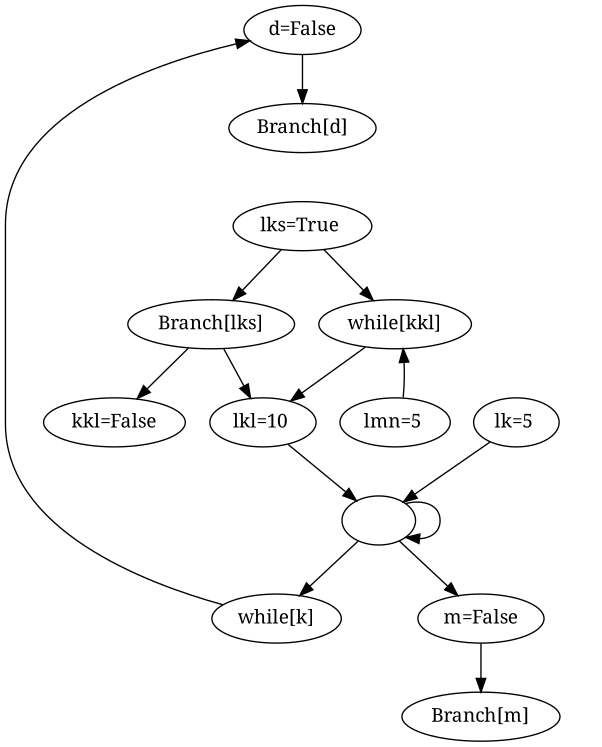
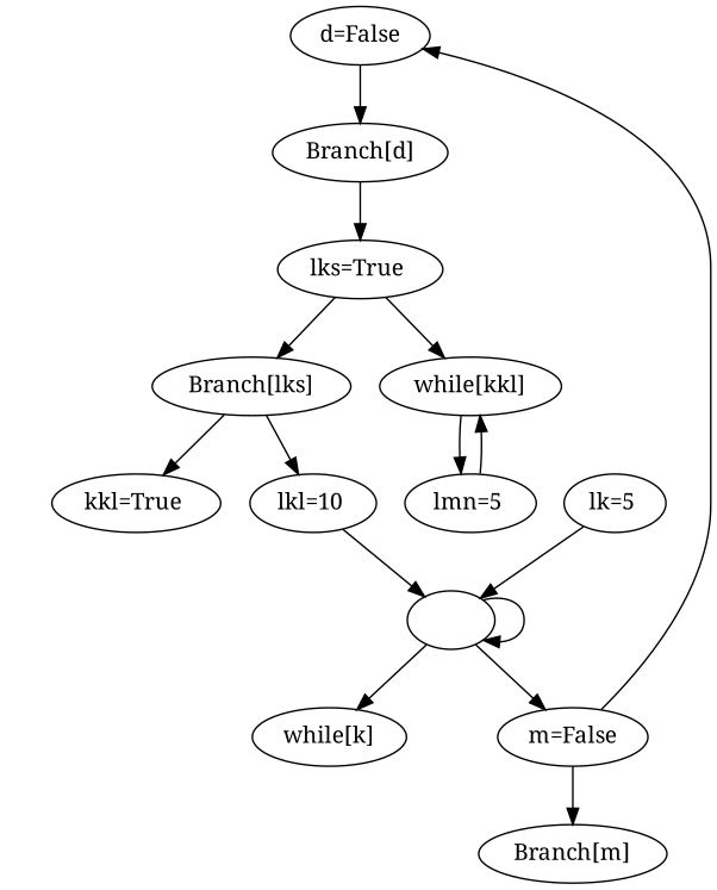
  digraph {
    fontname="Noto Serif"
    node [fontname="Noto Serif"]
    edge [fontname="Noto Serif"]
    n1 [label="d=False"]
    "while[k]"
    "Branch[d]"
    "lks=True "
    "Branch[lks]"
    "while[kkl]"
-   "kkl=True " [label="kkl=False"]
+   "kkl=True "
    "lkl=10 "
    "lmn=5 "
    " "
    n11 [label="m=False"]
    "Branch[m]"
    "lk=5 "
    n1 -> "Branch[d]"
-   "while[k]" -> n1
+   n11 -> n1
+   "Branch[d]" -> "lks=True "
    "lks=True " -> "Branch[lks]"
    "lks=True " -> "while[kkl]"
    "Branch[lks]" -> "kkl=True "
    "Branch[lks]" -> "lkl=10 "
-   "while[kkl]" -> "lkl=10 "
+   "while[kkl]" -> "lmn=5 "
    "lkl=10 " -> " "
    "lmn=5 " -> "while[kkl]"
    " " -> "while[k]"
    " " -> " "
    " " -> n11
    n11 -> "Branch[m]"
    "lk=5 " -> " "
  }
